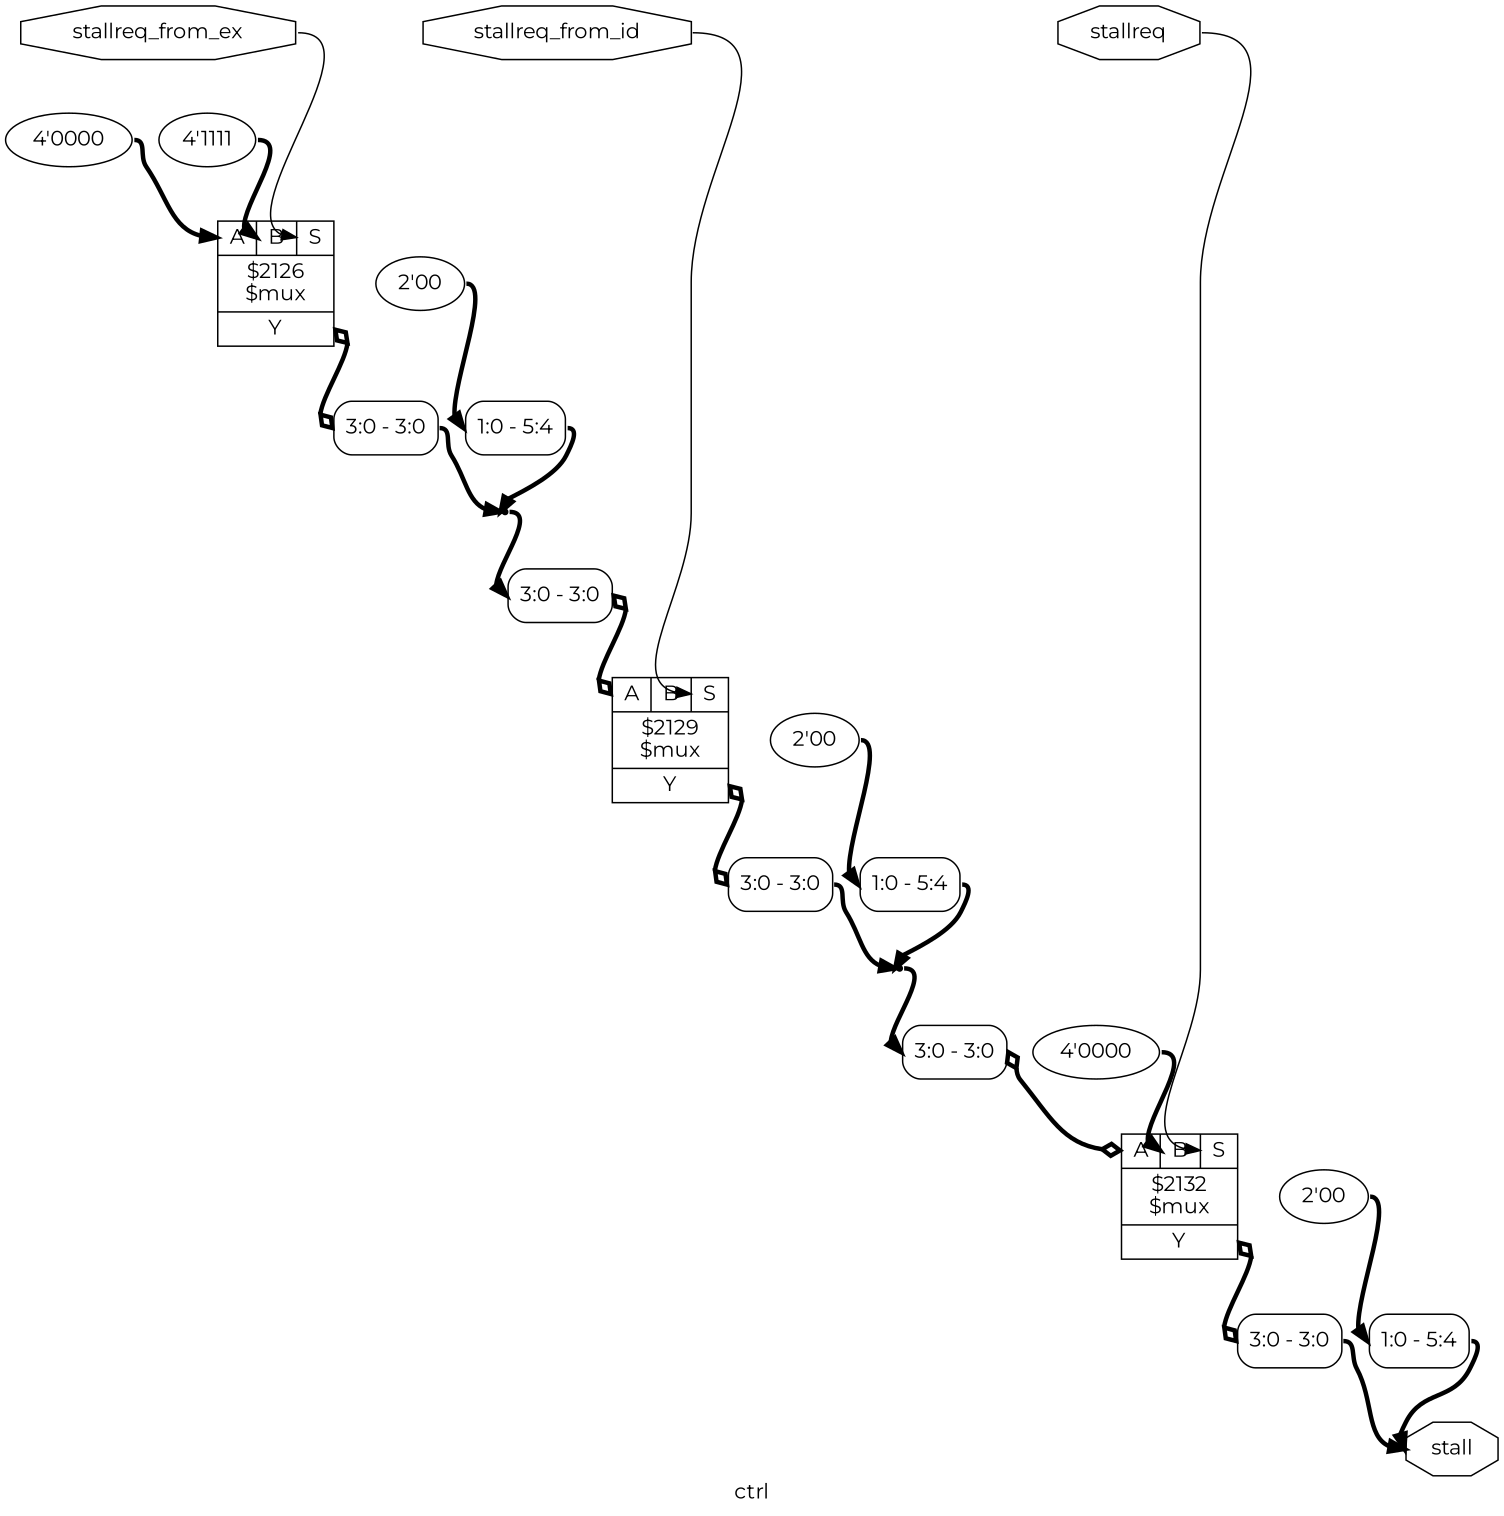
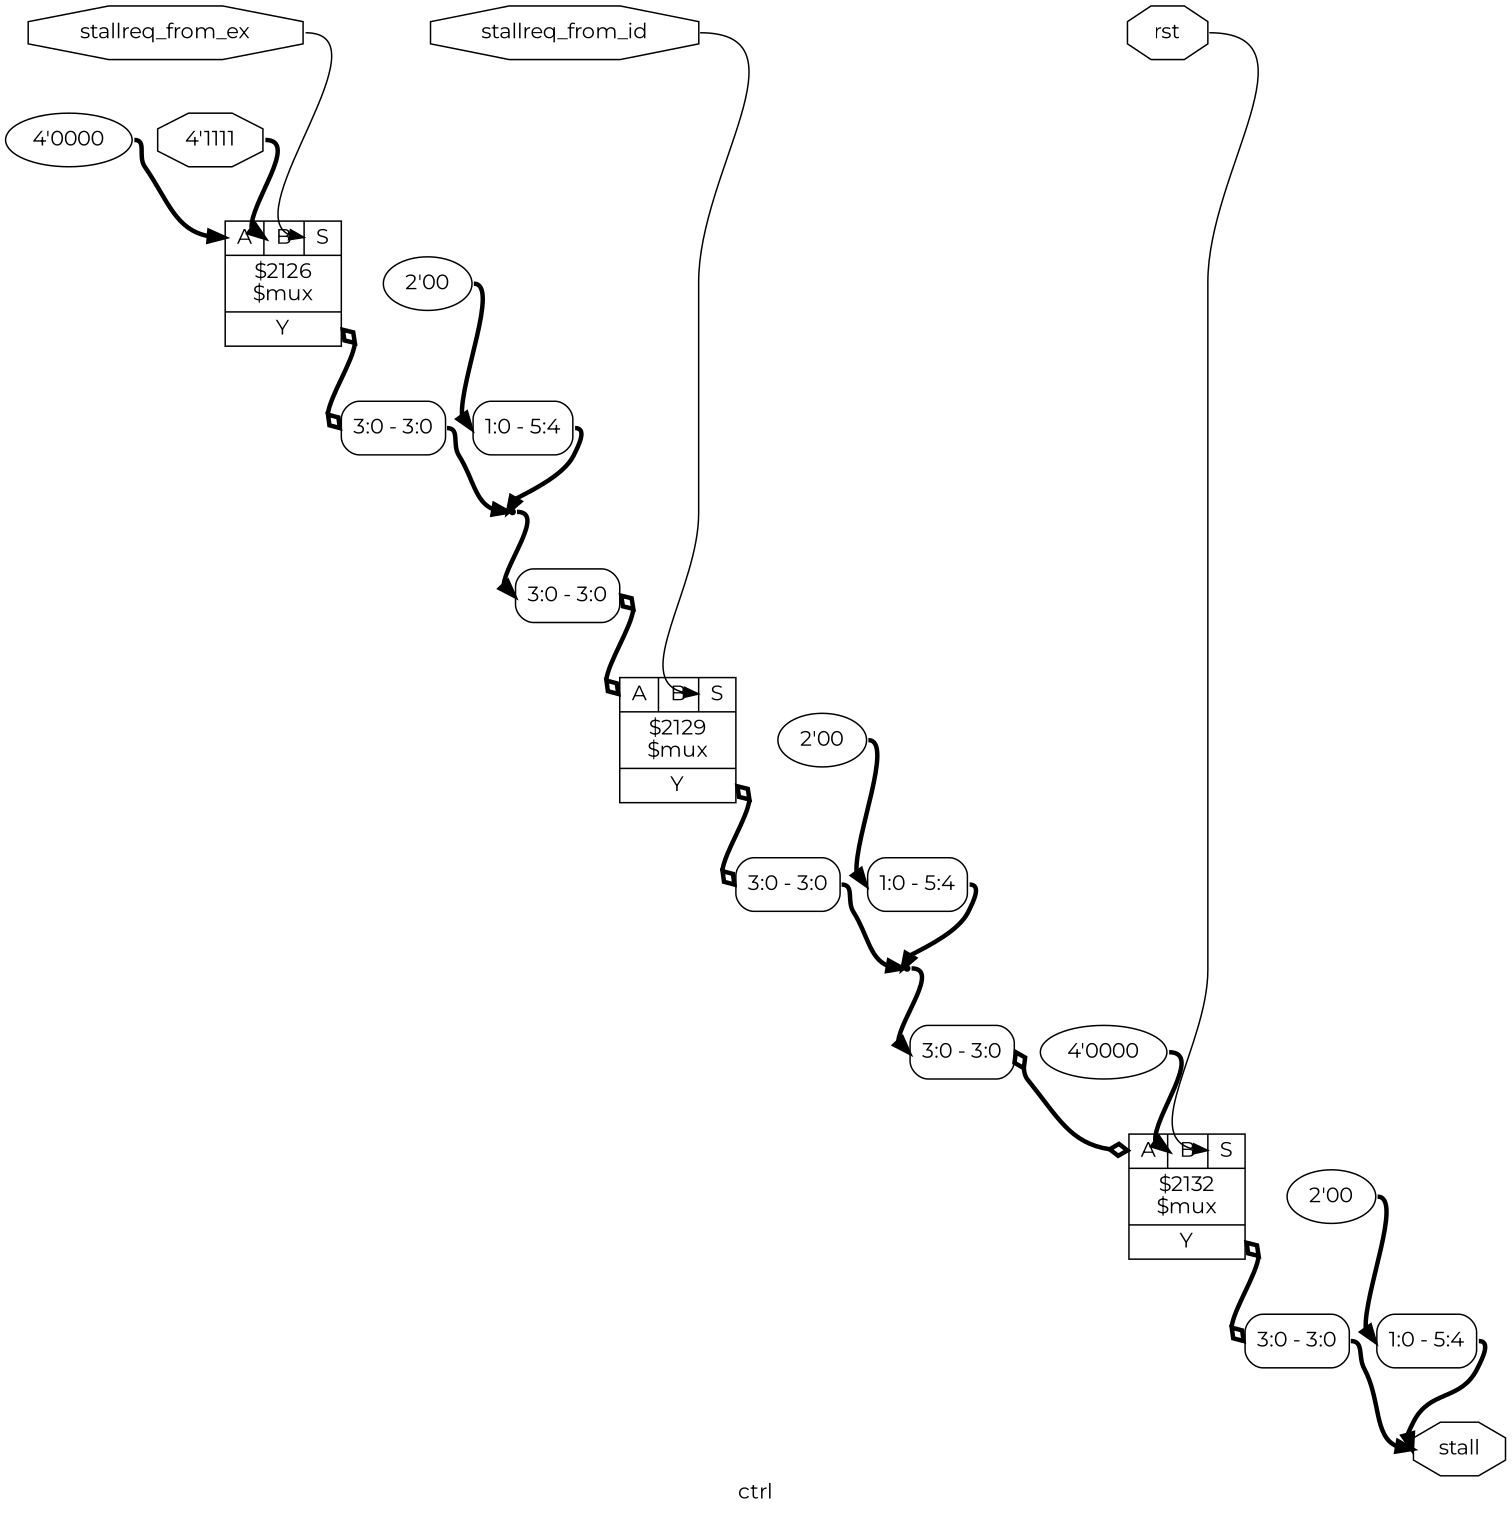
  digraph {
    fontname=Montserrat
    label=ctrl
    rankdir=TB
    remincross=true
    node [fontname=Montserrat shape=record]
    edge [color=black fontname=Montserrat headport=w tailport=e style="setlinewidth(3)"]
-   n3 [color=black fontcolor=black label=stallreq shape=octagon]
+   n3 [color=black fontcolor=black label=rst shape=octagon]
    n5 [color=black fontcolor=black label=stallreq_from_ex shape=octagon]
    n6 [color=black fontcolor=black label=stallreq_from_id shape=octagon]
    n4 [color=black fontcolor=black label=stall shape=octagon]
    c13 [label="{{<p7> A|<p8> B|<p9> S}|$2132\n$mux|{<p10> Y}}"]
    c11 [label="{{<p7> A|<p8> B|<p9> S}|$2126\n$mux|{<p10> Y}}"]
    c12 [label="{{<p7> A|<p8> B|<p9> S}|$2129\n$mux|{<p10> Y}}"]
    x8 [label="<s0> 3:0 - 3:0 " style=rounded]
    x2 [label="<s0> 3:0 - 3:0 " style=rounded]
    x5 [label="<s0> 3:0 - 3:0 " style=rounded]
    v0 [label="4'0000" shape=""]
-   v1 [label="4'1111" shape=""]
+   v1 [label="4'1111" shape=octagon]
    n1 [shape=point]
    x3 [label="<s0> 3:0 - 3:0 " style=rounded]
    n2 [shape=point]
    x6 [label="<s0> 3:0 - 3:0 " style=rounded]
    v7 [label="4'0000" shape=""]
    v9 [label="2'00" shape=""]
    x10 [label="<s0> 1:0 - 5:4 " style=rounded]
    v11 [label="2'00" shape=""]
    x12 [label="<s0> 1:0 - 5:4 " style=rounded]
    v13 [label="2'00" shape=""]
    x14 [label="<s0> 1:0 - 5:4 " style=rounded]
    subgraph sub_1 {
      rank=source
      n3
      n5
      n6
    }
    subgraph sub_2 {
      rank=sink
      n4
    }
    n3 -> c13 [headport="p9:w" style=""]
    n5 -> c11 [headport="p9:w" style=""]
    n6 -> c12 [headport="p9:w" style=""]
    c13 -> x8 [arrowhead=odiamond arrowtail=odiamond dir=both tailport="p10:e"]
    c11 -> x2 [arrowhead=odiamond arrowtail=odiamond dir=both tailport="p10:e"]
    c12 -> x5 [arrowhead=odiamond arrowtail=odiamond dir=both tailport="p10:e"]
    x8 -> n4 [tailport="s0:e"]
    x2 -> n1 [tailport="s0:e"]
    x5 -> n2 [tailport="s0:e"]
    v0 -> c11 [headport="p7:w"]
    v1 -> c11 [headport="p8:w"]
    n1 -> x3 [headport="s0:w"]
    x3 -> c12 [arrowhead=odiamond arrowtail=odiamond dir=both headport="p7:w"]
    n2 -> x6 [headport="s0:w"]
    x6 -> c13 [arrowhead=odiamond arrowtail=odiamond dir=both headport="p7:w"]
    v7 -> c13 [headport="p8:w"]
    v9 -> x10
    x10 -> n1 [tailport="s0:e"]
    v11 -> x12
    x12 -> n2 [tailport="s0:e"]
    v13 -> x14
    x14 -> n4 [tailport="s0:e"]
  }
